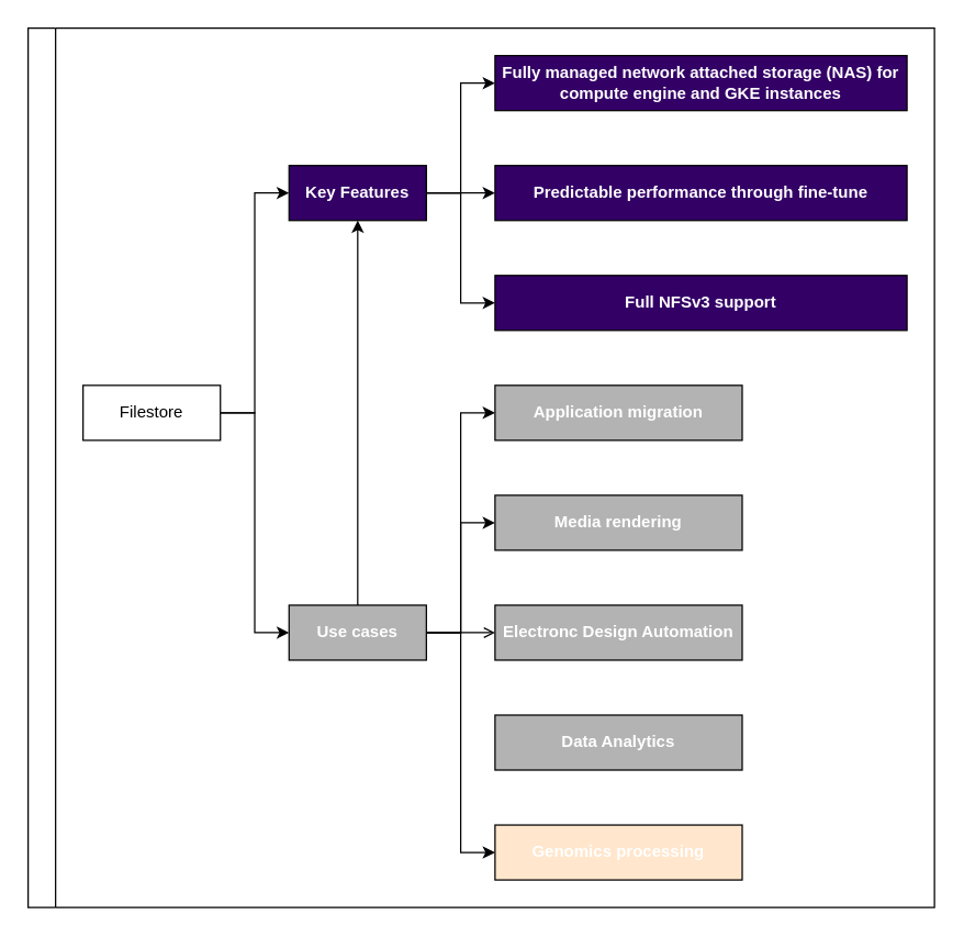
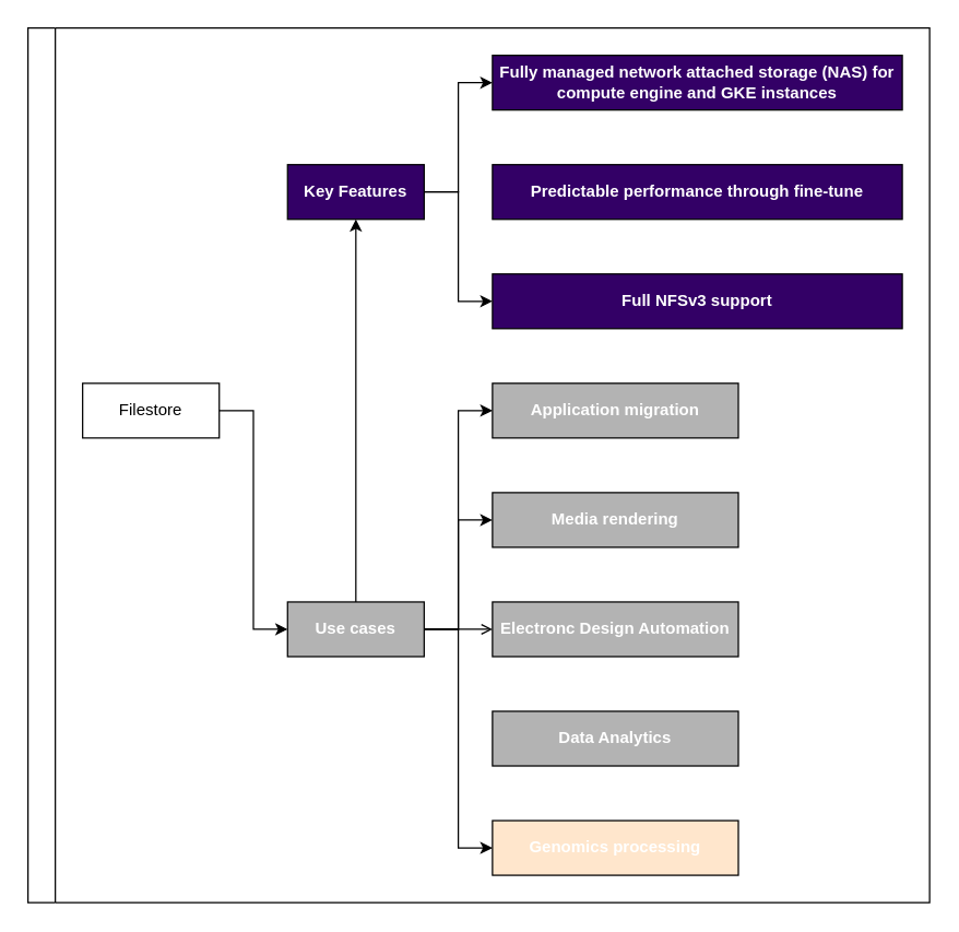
  <mxCell id="0" />
  <mxCell id="1" parent="0" />
  <mxCell id="2" value="" style="swimlane;startSize=20;horizontal=0;childLayout=treeLayout;horizontalTree=1;resizable=0;containerType=tree;" parent="1" vertex="1"><mxGeometry x="20" y="20" width="660" height="640" as="geometry" /></mxCell>
  <mxCell id="3" value="Filestore" style="whiteSpace=wrap;html=1;" parent="2" vertex="1"><mxGeometry x="40" y="260" width="100" height="40" as="geometry" /></mxCell>
  <mxCell id="4" value="Key Features" style="whiteSpace=wrap;html=1;fillColor=#330066;fontColor=#FFFFFF;fontStyle=1" parent="2" vertex="1"><mxGeometry x="190" y="100" width="100" height="40" as="geometry" /></mxCell>
- <mxCell id="5" value="" style="edgeStyle=elbowEdgeStyle;elbow=horizontal;html=1;rounded=0;" parent="2" source="3" target="4" edge="1"><mxGeometry relative="1" as="geometry" /></mxCell>
  <mxCell id="6" value="Use cases" style="whiteSpace=wrap;html=1;fontColor=#FFFFFF;fontStyle=1;fillColor=#B3B3B3;" parent="2" vertex="1"><mxGeometry x="190" y="420" width="100" height="40" as="geometry" /></mxCell>
  <mxCell id="7" value="" style="edgeStyle=elbowEdgeStyle;elbow=horizontal;html=1;rounded=0;" parent="2" source="3" target="6" edge="1"><mxGeometry relative="1" as="geometry" /></mxCell>
  <mxCell id="8" value="" style="edgeStyle=elbowEdgeStyle;elbow=horizontal;html=1;rounded=0;" parent="2" source="4" target="9" edge="1"><mxGeometry relative="1" as="geometry"><mxPoint x="220" y="192" as="sourcePoint" /></mxGeometry></mxCell>
  <mxCell id="9" value="Fully managed network attached storage (NAS) for compute engine and GKE instances" style="whiteSpace=wrap;html=1;fillColor=#330066;fontColor=#FFFFFF;fontStyle=1" parent="2" vertex="1"><mxGeometry x="340" y="20" width="300" height="40" as="geometry" /></mxCell>
- <mxCell id="10" value="" style="edgeStyle=elbowEdgeStyle;elbow=horizontal;html=1;rounded=0;" parent="2" source="4" target="11" edge="1"><mxGeometry relative="1" as="geometry"><mxPoint x="370" y="152" as="sourcePoint" /></mxGeometry></mxCell>
  <mxCell id="11" value="Predictable performance through fine-tune" style="whiteSpace=wrap;html=1;fillColor=#330066;fontColor=#FFFFFF;fontStyle=1" parent="2" vertex="1"><mxGeometry x="340" y="100" width="300" height="40" as="geometry" /></mxCell>
  <mxCell id="12" value="" style="edgeStyle=elbowEdgeStyle;elbow=horizontal;html=1;rounded=0;" parent="2" source="4" target="13" edge="1"><mxGeometry relative="1" as="geometry"><mxPoint x="370" y="232" as="sourcePoint" /></mxGeometry></mxCell>
  <mxCell id="13" value="Full NFSv3 support" style="whiteSpace=wrap;html=1;fillColor=#330066;fontColor=#FFFFFF;fontStyle=1" parent="2" vertex="1"><mxGeometry x="340" y="180" width="300" height="40" as="geometry" /></mxCell>
  <mxCell id="14" value="" style="edgeStyle=elbowEdgeStyle;elbow=horizontal;html=1;rounded=0;" parent="2" source="6" target="15" edge="1"><mxGeometry relative="1" as="geometry"><mxPoint x="220" y="440" as="sourcePoint" /></mxGeometry></mxCell>
  <mxCell id="15" value="Application migration" style="whiteSpace=wrap;html=1;fontColor=#FFFFFF;fontStyle=1;fillColor=#B3B3B3;" parent="2" vertex="1"><mxGeometry x="340" y="260" width="180" height="40" as="geometry" /></mxCell>
  <mxCell id="16" value="" style="edgeStyle=elbowEdgeStyle;elbow=horizontal;html=1;rounded=0;" parent="2" source="6" target="17" edge="1"><mxGeometry relative="1" as="geometry"><mxPoint x="370" y="520" as="sourcePoint" /></mxGeometry></mxCell>
  <mxCell id="17" value="Media rendering" style="whiteSpace=wrap;html=1;fontColor=#FFFFFF;fontStyle=1;fillColor=#B3B3B3;" parent="2" vertex="1"><mxGeometry x="340" y="340" width="180" height="40" as="geometry" /></mxCell>
  <mxCell id="18" value="" style="edgeStyle=elbowEdgeStyle;elbow=horizontal;html=1;rounded=0;endArrow=open;" parent="2" source="6" target="19" edge="1"><mxGeometry relative="1" as="geometry"><mxPoint x="370" y="540" as="sourcePoint" /></mxGeometry></mxCell>
  <mxCell id="19" value="Electronc Design Automation" style="whiteSpace=wrap;html=1;fontColor=#FFFFFF;fontStyle=1;fillColor=#B3B3B3;" parent="2" vertex="1"><mxGeometry x="340" y="420" width="180" height="40" as="geometry" /></mxCell>
  <mxCell id="20" value="" style="edgeStyle=elbowEdgeStyle;elbow=horizontal;html=1;rounded=0;" parent="2" source="6" target="4" edge="1"><mxGeometry relative="1" as="geometry"><mxPoint x="370" y="560" as="sourcePoint" /></mxGeometry></mxCell>
  <mxCell id="21" value="Data Analytics" style="whiteSpace=wrap;html=1;fontColor=#FFFFFF;fontStyle=1;fillColor=#B3B3B3;" parent="2" vertex="1"><mxGeometry x="340" y="500" width="180" height="40" as="geometry" /></mxCell>
  <mxCell id="22" value="" style="edgeStyle=elbowEdgeStyle;elbow=horizontal;html=1;rounded=0;" parent="2" source="6" target="23" edge="1"><mxGeometry relative="1" as="geometry"><mxPoint x="370" y="580" as="sourcePoint" /></mxGeometry></mxCell>
  <mxCell id="23" value="Genomics processing" style="whiteSpace=wrap;html=1;fontColor=#FFFFFF;fontStyle=1;fillColor=#ffe6cc;" parent="2" vertex="1"><mxGeometry x="340" y="580" width="180" height="40" as="geometry" /></mxCell>
